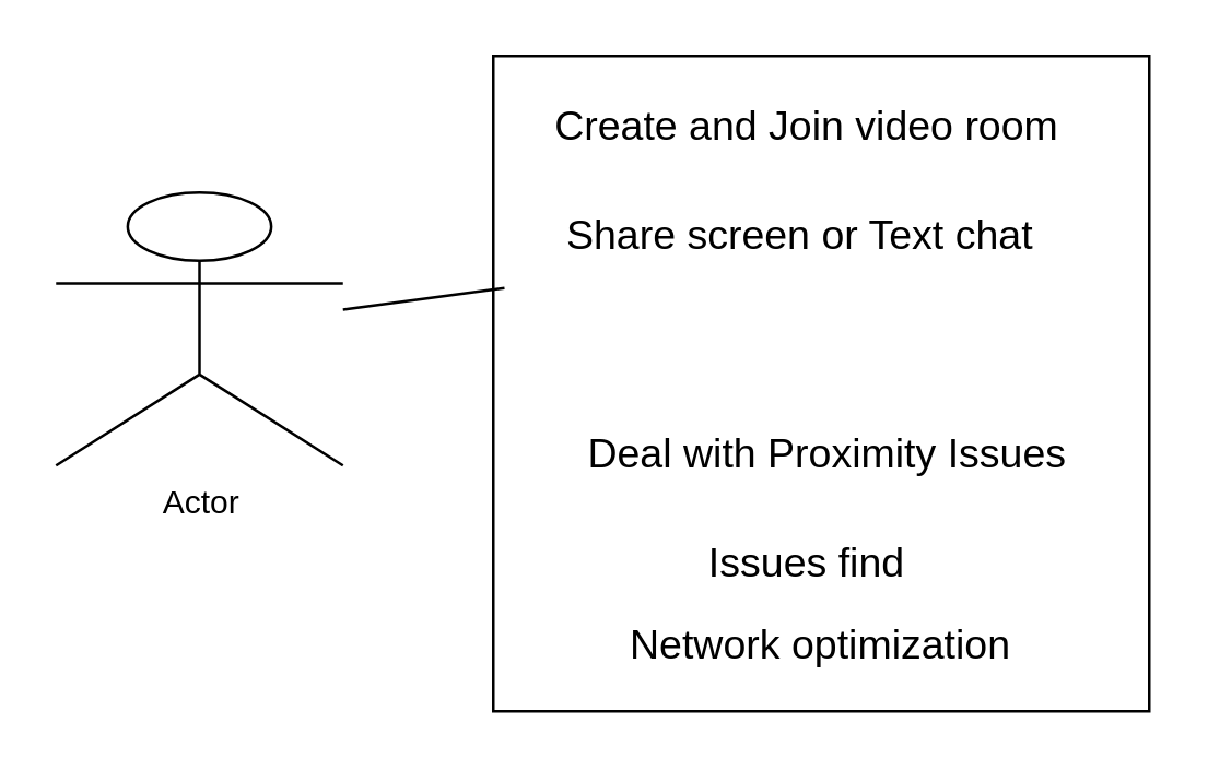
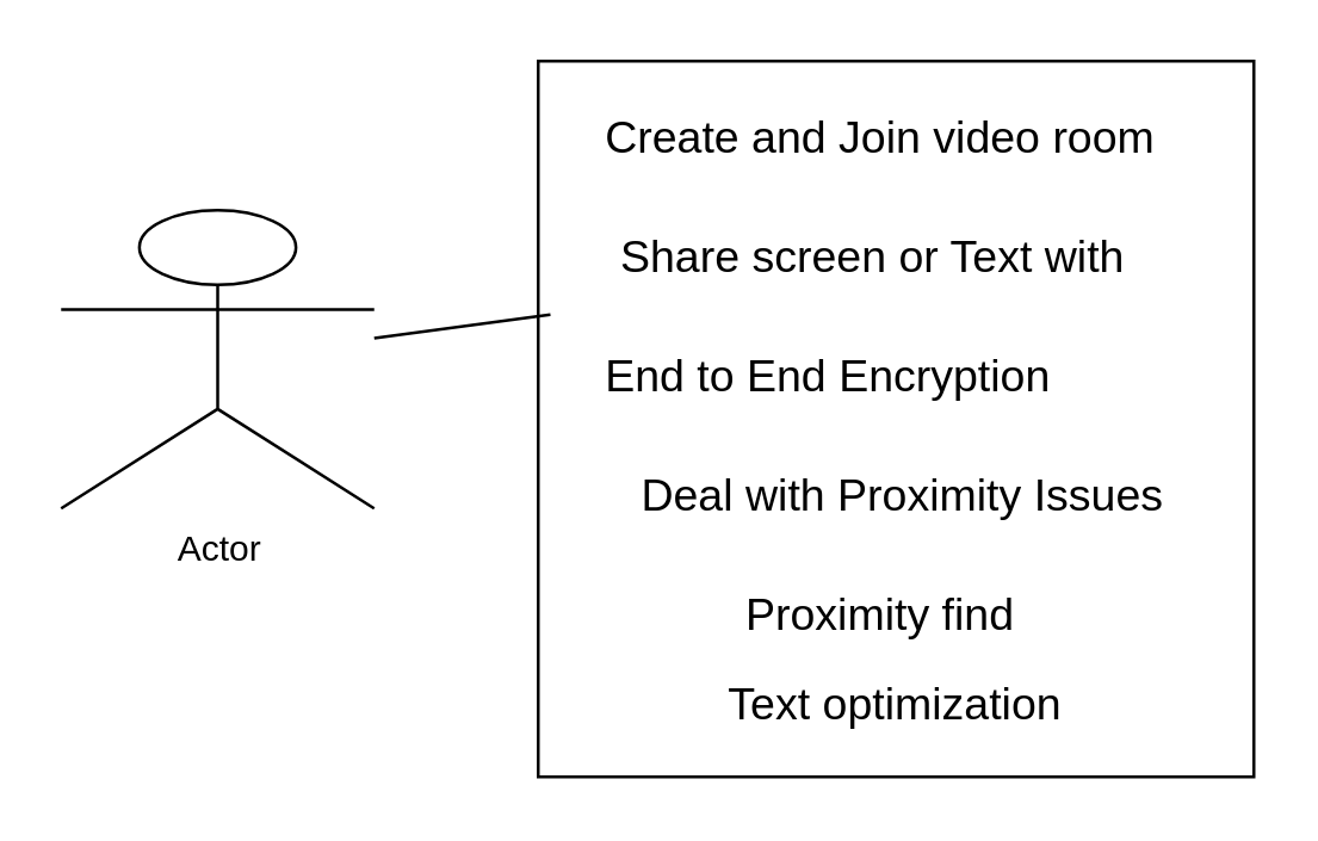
  <mxCell id="0" />
  <mxCell id="1" parent="0" />
  <mxCell id="2" value="Actor" style="shape=umlActor;verticalLabelPosition=bottom;verticalAlign=top;html=1;outlineConnect=0;" parent="1" vertex="1"><mxGeometry x="20" y="70" width="105" height="100" as="geometry" /></mxCell>
  <mxCell id="3" value="" style="whiteSpace=wrap;html=1;aspect=fixed;" parent="1" vertex="1"><mxGeometry x="180" y="20" width="240" height="240" as="geometry" /></mxCell>
  <mxCell id="4" value="Create and Join video room" style="text;html=1;align=center;verticalAlign=middle;whiteSpace=wrap;rounded=0;fontSize=15;" parent="1" vertex="1"><mxGeometry x="200" y="30" width="190" height="30" as="geometry" /></mxCell>
- <mxCell id="5" value="Share screen or Text chat" style="text;html=1;align=center;verticalAlign=middle;whiteSpace=wrap;rounded=0;fontSize=15;" parent="1" vertex="1"><mxGeometry x="205" y="70" width="175" height="30" as="geometry" /></mxCell>
- <mxCell id="7" value="Issues find" style="text;html=1;align=center;verticalAlign=middle;whiteSpace=wrap;rounded=0;fontSize=15;" parent="1" vertex="1"><mxGeometry x="215" y="190" width="160" height="30" as="geometry" /></mxCell>
+ <mxCell id="5" value="Share screen or Text with" style="text;html=1;align=center;verticalAlign=middle;whiteSpace=wrap;rounded=0;fontSize=15;" parent="1" vertex="1"><mxGeometry x="205" y="70" width="175" height="30" as="geometry" /></mxCell>
+ <mxCell id="6" value="End to End Encryption" style="text;html=1;align=center;verticalAlign=middle;whiteSpace=wrap;rounded=0;fontSize=15;" parent="1" vertex="1"><mxGeometry x="185" y="110" width="185" height="30" as="geometry" /></mxCell>
+ <mxCell id="7" value="Proximity find" style="text;html=1;align=center;verticalAlign=middle;whiteSpace=wrap;rounded=0;fontSize=15;" parent="1" vertex="1"><mxGeometry x="215" y="190" width="160" height="30" as="geometry" /></mxCell>
  <mxCell id="8" value="Deal with Proximity Issues" style="text;html=1;align=center;verticalAlign=middle;whiteSpace=wrap;rounded=0;fontSize=15;" parent="1" vertex="1"><mxGeometry x="205" y="150" width="195" height="30" as="geometry" /></mxCell>
  <mxCell id="9" value="" style="endArrow=none;html=1;entryX=0.017;entryY=0.354;entryDx=0;entryDy=0;entryPerimeter=0;" parent="1" source="2" target="3" edge="1"><mxGeometry width="50" height="50" relative="1" as="geometry"><mxPoint x="90" y="100" as="sourcePoint" /><mxPoint x="170" y="50" as="targetPoint" /></mxGeometry></mxCell>
- <mxCell id="10" value="Network optimization" style="text;html=1;align=center;verticalAlign=middle;whiteSpace=wrap;rounded=0;fontSize=15;" vertex="1" parent="1"><mxGeometry x="220" y="220" width="160" height="30" as="geometry" /></mxCell>
+ <mxCell id="10" value="Text optimization" style="text;html=1;align=center;verticalAlign=middle;whiteSpace=wrap;rounded=0;fontSize=15;" vertex="1" parent="1"><mxGeometry x="220" y="220" width="160" height="30" as="geometry" /></mxCell>
